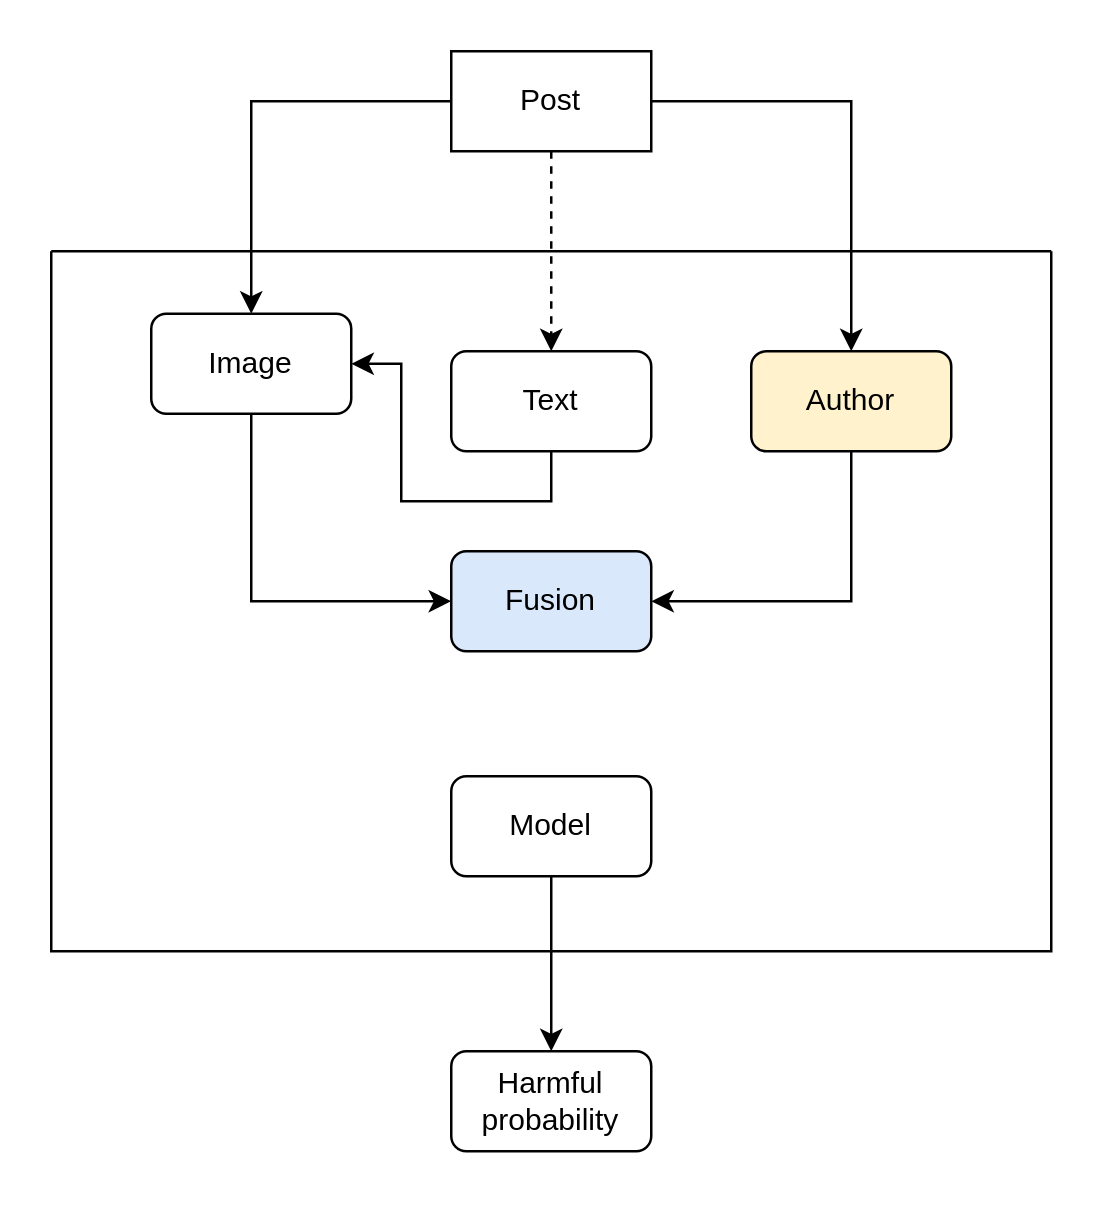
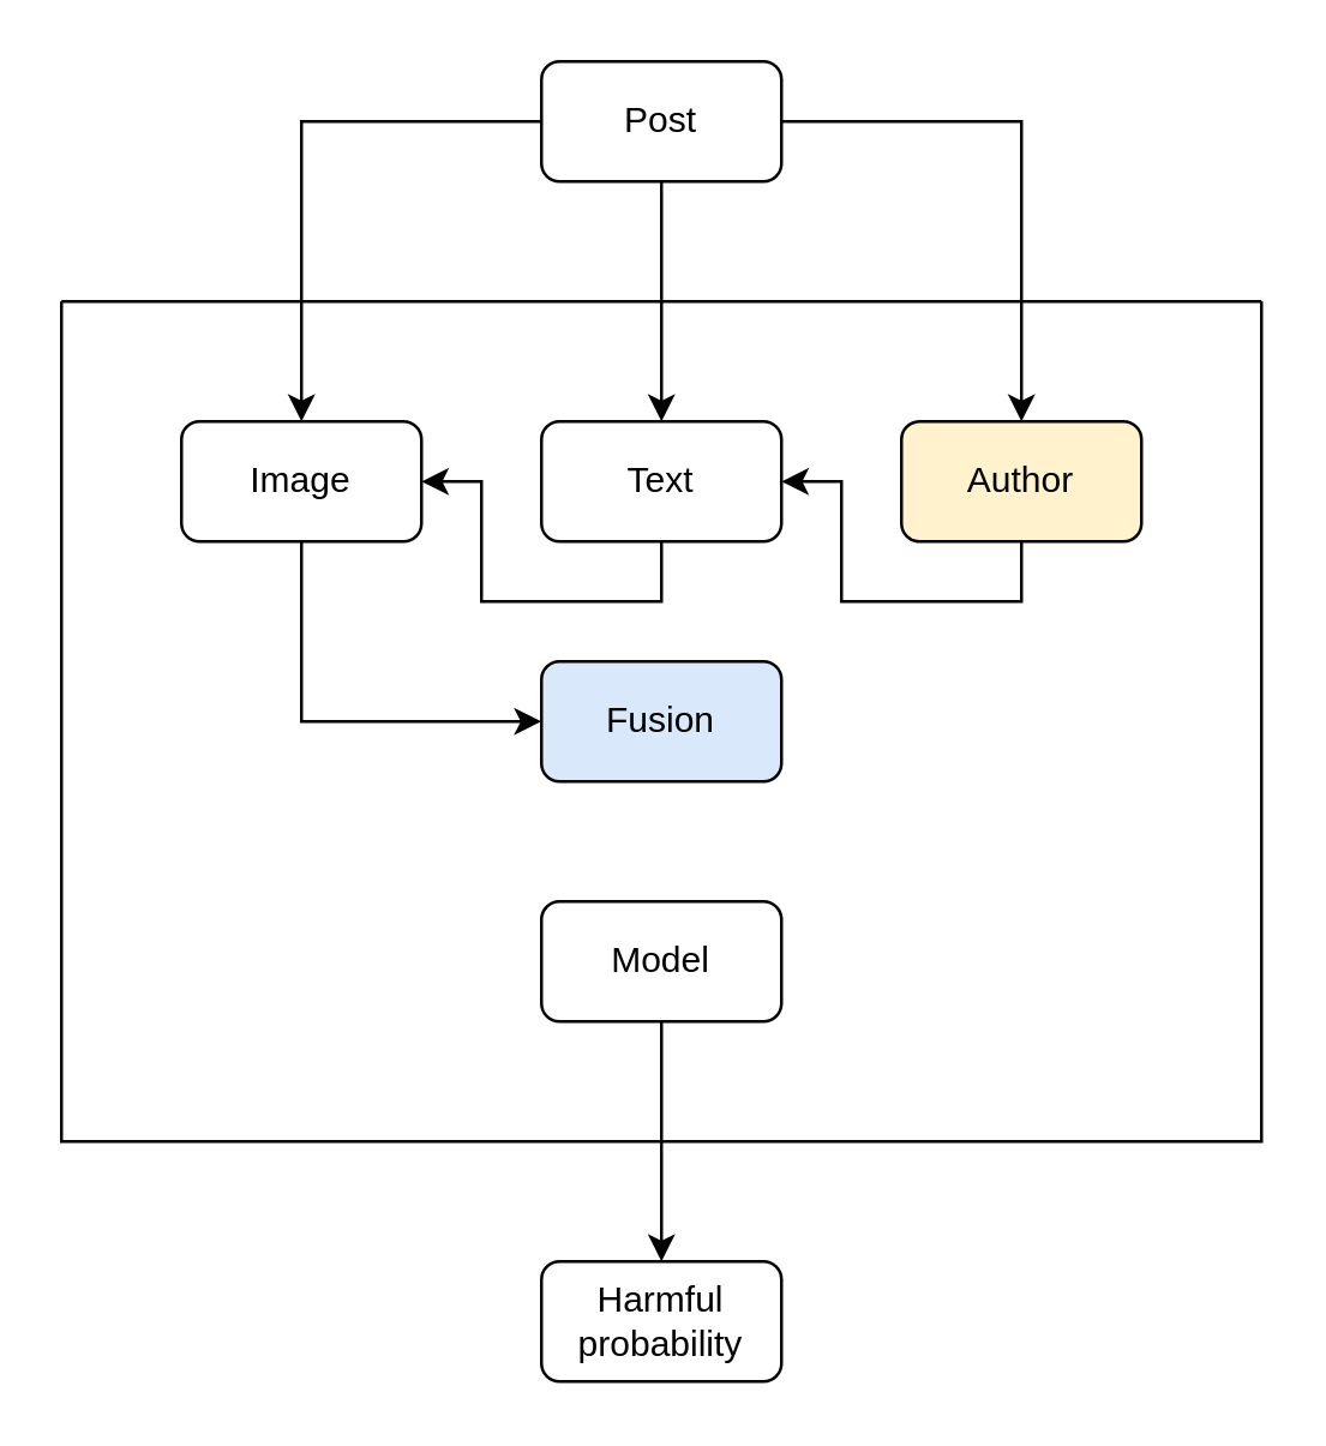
  <mxCell id="0" />
  <mxCell id="1" parent="0" />
  <mxCell id="2" value="" style="swimlane;startSize=0;" parent="1" vertex="1"><mxGeometry x="20" y="100" width="400" height="280" as="geometry" /></mxCell>
  <mxCell id="3" style="edgeStyle=orthogonalEdgeStyle;rounded=0;orthogonalLoop=1;jettySize=auto;html=1;exitX=0.5;exitY=1;exitDx=0;exitDy=0;entryX=0;entryY=0.5;entryDx=0;entryDy=0;" parent="2" source="4" target="9" edge="1"><mxGeometry relative="1" as="geometry" /></mxCell>
- <mxCell id="4" value="Image" style="rounded=1;whiteSpace=wrap;html=1;" parent="2" vertex="1"><mxGeometry x="40" y="25" width="80" height="40" as="geometry" /></mxCell>
+ <mxCell id="4" value="Image" style="rounded=1;whiteSpace=wrap;html=1;" parent="2" vertex="1"><mxGeometry x="40" y="40" width="80" height="40" as="geometry" /></mxCell>
  <mxCell id="5" style="edgeStyle=orthogonalEdgeStyle;rounded=0;orthogonalLoop=1;jettySize=auto;html=1;exitX=0.5;exitY=1;exitDx=0;exitDy=0;" parent="2" source="6" target="4" edge="1"><mxGeometry relative="1" as="geometry" /></mxCell>
  <mxCell id="6" value="Text" style="rounded=1;whiteSpace=wrap;html=1;" parent="2" vertex="1"><mxGeometry x="160" y="40" width="80" height="40" as="geometry" /></mxCell>
- <mxCell id="7" style="edgeStyle=orthogonalEdgeStyle;rounded=0;orthogonalLoop=1;jettySize=auto;html=1;exitX=0.5;exitY=1;exitDx=0;exitDy=0;entryX=1;entryY=0.5;entryDx=0;entryDy=0;" parent="2" source="8" target="9" edge="1"><mxGeometry relative="1" as="geometry" /></mxCell>
+ <mxCell id="7" style="edgeStyle=orthogonalEdgeStyle;rounded=0;orthogonalLoop=1;jettySize=auto;html=1;exitX=0.5;exitY=1;exitDx=0;exitDy=0;" parent="2" source="8" target="6" edge="1"><mxGeometry relative="1" as="geometry" /></mxCell>
  <mxCell id="8" value="Author" style="rounded=1;whiteSpace=wrap;html=1;fillColor=#fff2cc;" parent="2" vertex="1"><mxGeometry x="280" y="40" width="80" height="40" as="geometry" /></mxCell>
  <mxCell id="9" value="Fusion" style="rounded=1;whiteSpace=wrap;html=1;fillColor=#dae8fc;" parent="2" vertex="1"><mxGeometry x="160" y="120" width="80" height="40" as="geometry" /></mxCell>
- <mxCell id="10" value="Model" style="rounded=1;whiteSpace=wrap;html=1;" parent="2" vertex="1"><mxGeometry x="160" y="210" width="80" height="40" as="geometry" /></mxCell>
+ <mxCell id="10" value="Model" style="rounded=1;whiteSpace=wrap;html=1;" parent="2" vertex="1"><mxGeometry x="160" y="200" width="80" height="40" as="geometry" /></mxCell>
  <mxCell id="11" style="edgeStyle=orthogonalEdgeStyle;rounded=0;orthogonalLoop=1;jettySize=auto;html=1;exitX=0;exitY=0.5;exitDx=0;exitDy=0;" parent="1" source="14" target="4" edge="1"><mxGeometry relative="1" as="geometry" /></mxCell>
- <mxCell id="12" style="edgeStyle=orthogonalEdgeStyle;rounded=0;orthogonalLoop=1;jettySize=auto;html=1;exitX=0.5;exitY=1;exitDx=0;exitDy=0;entryX=0.5;entryY=0;entryDx=0;entryDy=0;dashed=1;" parent="1" source="14" target="6" edge="1"><mxGeometry relative="1" as="geometry" /></mxCell>
+ <mxCell id="12" style="edgeStyle=orthogonalEdgeStyle;rounded=0;orthogonalLoop=1;jettySize=auto;html=1;exitX=0.5;exitY=1;exitDx=0;exitDy=0;entryX=0.5;entryY=0;entryDx=0;entryDy=0;" parent="1" source="14" target="6" edge="1"><mxGeometry relative="1" as="geometry" /></mxCell>
  <mxCell id="13" style="edgeStyle=orthogonalEdgeStyle;rounded=0;orthogonalLoop=1;jettySize=auto;html=1;exitX=1;exitY=0.5;exitDx=0;exitDy=0;entryX=0.5;entryY=0;entryDx=0;entryDy=0;" parent="1" source="14" target="8" edge="1"><mxGeometry relative="1" as="geometry" /></mxCell>
- <mxCell id="14" value="Post" style="whiteSpace=wrap;html=1;rounded=0;" parent="1" vertex="1"><mxGeometry x="180" y="20" width="80" height="40" as="geometry" /></mxCell>
+ <mxCell id="14" value="Post" style="rounded=1;whiteSpace=wrap;html=1;" parent="1" vertex="1"><mxGeometry x="180" y="20" width="80" height="40" as="geometry" /></mxCell>
  <mxCell id="15" value="Harmful probability" style="rounded=1;whiteSpace=wrap;html=1;" parent="1" vertex="1"><mxGeometry x="180" y="420" width="80" height="40" as="geometry" /></mxCell>
  <mxCell id="16" style="edgeStyle=orthogonalEdgeStyle;rounded=0;orthogonalLoop=1;jettySize=auto;html=1;exitX=0.5;exitY=1;exitDx=0;exitDy=0;entryX=0.5;entryY=0;entryDx=0;entryDy=0;" parent="1" source="10" target="15" edge="1"><mxGeometry relative="1" as="geometry" /></mxCell>
